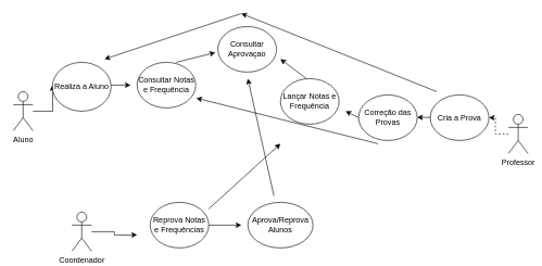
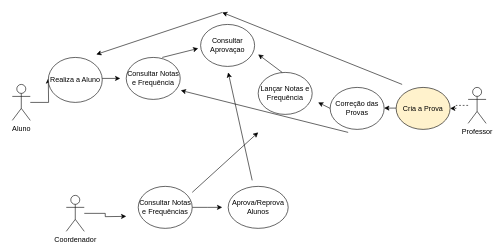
  <mxCell id="0" />
  <mxCell id="1" parent="0" />
  <mxCell id="2" style="edgeStyle=orthogonalEdgeStyle;rounded=0;orthogonalLoop=1;jettySize=auto;html=1;" edge="1" parent="1" source="3"><mxGeometry relative="1" as="geometry"><mxPoint x="80" y="130" as="targetPoint" /></mxGeometry></mxCell>
  <mxCell id="3" value="Aluno" style="shape=umlActor;verticalLabelPosition=bottom;verticalAlign=top;html=1;outlineConnect=0;" vertex="1" parent="1"><mxGeometry x="20" y="140" width="30" height="60" as="geometry" /></mxCell>
  <mxCell id="4" style="edgeStyle=orthogonalEdgeStyle;rounded=0;orthogonalLoop=1;jettySize=auto;html=1;" edge="1" parent="1" source="5"><mxGeometry relative="1" as="geometry"><mxPoint x="210" y="360" as="targetPoint" /></mxGeometry></mxCell>
  <mxCell id="5" value="Coordenador" style="shape=umlActor;verticalLabelPosition=bottom;verticalAlign=top;html=1;outlineConnect=0;" vertex="1" parent="1"><mxGeometry x="110" y="325" width="30" height="60" as="geometry" /></mxCell>
  <mxCell id="6" style="edgeStyle=orthogonalEdgeStyle;rounded=0;orthogonalLoop=1;jettySize=auto;html=1;dashed=1;" edge="1" parent="1" source="7" target="17"><mxGeometry relative="1" as="geometry" /></mxCell>
- <mxCell id="7" value="Professor" style="shape=umlActor;verticalLabelPosition=bottom;verticalAlign=top;html=1;outlineConnect=0;" vertex="1" parent="1"><mxGeometry x="780" y="175" width="30" height="60" as="geometry" /></mxCell>
+ <mxCell id="7" value="Professor" style="shape=umlActor;verticalLabelPosition=bottom;verticalAlign=top;html=1;outlineConnect=0;" vertex="1" parent="1"><mxGeometry x="780" y="145" width="30" height="60" as="geometry" /></mxCell>
  <mxCell id="8" value="Consultar Notas e Frequência" style="ellipse;whiteSpace=wrap;html=1;" vertex="1" parent="1"><mxGeometry x="210" y="95" width="90" height="70" as="geometry" /></mxCell>
  <mxCell id="9" style="edgeStyle=orthogonalEdgeStyle;rounded=0;orthogonalLoop=1;jettySize=auto;html=1;" edge="1" parent="1" source="10"><mxGeometry relative="1" as="geometry"><mxPoint x="370" y="345" as="targetPoint" /></mxGeometry></mxCell>
- <mxCell id="10" value="Reprova Notas e Frequências" style="ellipse;whiteSpace=wrap;html=1;" vertex="1" parent="1"><mxGeometry x="230" y="310" width="90" height="70" as="geometry" /></mxCell>
+ <mxCell id="10" value="Consultar Notas e Frequências" style="ellipse;whiteSpace=wrap;html=1;" vertex="1" parent="1"><mxGeometry x="230" y="310" width="90" height="70" as="geometry" /></mxCell>
  <mxCell id="11" value="Lançar Notas e Frequência" style="ellipse;whiteSpace=wrap;html=1;" vertex="1" parent="1"><mxGeometry x="430" y="120" width="90" height="70" as="geometry" /></mxCell>
  <mxCell id="12" value="Aprova/Reprova Alunos" style="ellipse;whiteSpace=wrap;html=1;" vertex="1" parent="1"><mxGeometry x="380" y="310" width="100" height="70" as="geometry" /></mxCell>
  <mxCell id="13" value="" style="endArrow=classic;html=1;rounded=0;" edge="1" parent="1"><mxGeometry width="50" height="50" relative="1" as="geometry"><mxPoint x="320" y="320" as="sourcePoint" /><mxPoint x="430" y="220" as="targetPoint" /></mxGeometry></mxCell>
  <mxCell id="14" value="Consultar Aprovaçao" style="ellipse;whiteSpace=wrap;html=1;" vertex="1" parent="1"><mxGeometry x="334" y="40" width="90" height="70" as="geometry" /></mxCell>
  <mxCell id="15" value="" style="endArrow=classic;html=1;rounded=0;" edge="1" parent="1"><mxGeometry width="50" height="50" relative="1" as="geometry"><mxPoint x="270" y="95" as="sourcePoint" /><mxPoint x="330" y="80" as="targetPoint" /></mxGeometry></mxCell>
  <mxCell id="16" value="" style="endArrow=classic;html=1;rounded=0;" edge="1" parent="1"><mxGeometry width="50" height="50" relative="1" as="geometry"><mxPoint x="470" y="120" as="sourcePoint" /><mxPoint x="430" y="90" as="targetPoint" /><Array as="points" /></mxGeometry></mxCell>
- <mxCell id="17" value="Cria a Prova" style="ellipse;whiteSpace=wrap;html=1;" vertex="1" parent="1"><mxGeometry x="660" y="145" width="90" height="70" as="geometry" /></mxCell>
+ <mxCell id="17" value="Cria a Prova" style="ellipse;whiteSpace=wrap;html=1;fillColor=#fff2cc;" vertex="1" parent="1"><mxGeometry x="660" y="145" width="90" height="70" as="geometry" /></mxCell>
  <mxCell id="18" value="Realiza a Aluno" style="ellipse;whiteSpace=wrap;html=1;" vertex="1" parent="1"><mxGeometry x="80" y="95" width="90" height="75" as="geometry" /></mxCell>
  <mxCell id="19" value="Correção das Provas" style="ellipse;whiteSpace=wrap;html=1;" vertex="1" parent="1"><mxGeometry x="550" y="145" width="90" height="70" as="geometry" /></mxCell>
  <mxCell id="20" value="" style="endArrow=classic;html=1;rounded=0;" edge="1" parent="1"><mxGeometry width="50" height="50" relative="1" as="geometry"><mxPoint x="660" y="179.5" as="sourcePoint" /><mxPoint x="640" y="179.5" as="targetPoint" /></mxGeometry></mxCell>
  <mxCell id="21" value="" style="endArrow=classic;html=1;rounded=0;" edge="1" parent="1"><mxGeometry width="50" height="50" relative="1" as="geometry"><mxPoint x="550" y="180" as="sourcePoint" /><mxPoint x="530" y="170" as="targetPoint" /></mxGeometry></mxCell>
  <mxCell id="22" value="" style="endArrow=classic;html=1;rounded=0;" edge="1" parent="1"><mxGeometry width="50" height="50" relative="1" as="geometry"><mxPoint x="170" y="130" as="sourcePoint" /><mxPoint x="200" y="130" as="targetPoint" /></mxGeometry></mxCell>
  <mxCell id="23" value="" style="endArrow=classic;html=1;rounded=0;" edge="1" parent="1"><mxGeometry width="50" height="50" relative="1" as="geometry"><mxPoint x="670" y="140" as="sourcePoint" /><mxPoint x="370" y="20" as="targetPoint" /></mxGeometry></mxCell>
  <mxCell id="24" value="" style="endArrow=classic;html=1;rounded=0;" edge="1" parent="1"><mxGeometry width="50" height="50" relative="1" as="geometry"><mxPoint x="370" y="20" as="sourcePoint" /><mxPoint x="160" y="90" as="targetPoint" /></mxGeometry></mxCell>
  <mxCell id="25" value="" style="endArrow=classic;html=1;rounded=0;entryX=1.011;entryY=0.786;entryDx=0;entryDy=0;entryPerimeter=0;" edge="1" parent="1" target="8"><mxGeometry width="50" height="50" relative="1" as="geometry"><mxPoint x="580" y="220" as="sourcePoint" /><mxPoint x="320" y="160" as="targetPoint" /><Array as="points" /></mxGeometry></mxCell>
  <mxCell id="26" value="" style="endArrow=classic;html=1;rounded=0;" edge="1" parent="1"><mxGeometry width="50" height="50" relative="1" as="geometry"><mxPoint x="420" y="300" as="sourcePoint" /><mxPoint x="380" y="120" as="targetPoint" /></mxGeometry></mxCell>
